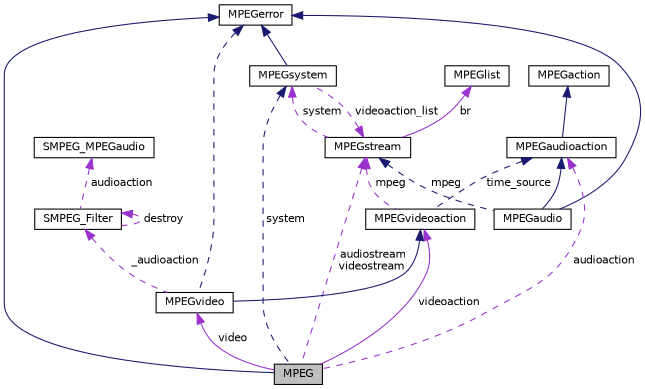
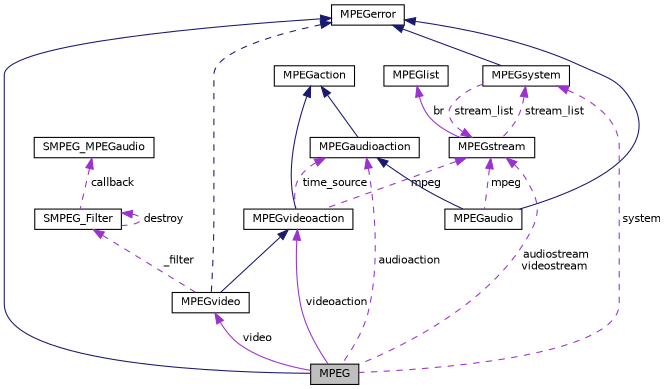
  digraph {
    node [color=black fillcolor=white fontname=Helvetica fontsize=10 shape=record style=filled]
    edge [color=darkorchid3 dir=back fontname=Helvetica fontsize=10 labelfontname=Helvetica labelfontsize=10 style=dashed]
    n1 [fillcolor=grey75 fontcolor=black height=0.2 label=MPEG width=0.4]
    n2 [height=0.2 label=MPEGerror width=0.4]
    n3 [height=0.2 label=MPEGaudio width=0.4]
    n4 [height=0.2 label=MPEGsystem width=0.4]
    n5 [height=0.2 label=MPEGvideo width=0.4]
    n6 [height=0.2 label=MPEGstream width=0.4]
    n7 [height=0.2 label=MPEGaudioaction width=0.4]
    n8 [height=0.2 label=MPEGvideoaction width=0.4]
    n9 [height=0.2 label=MPEGaction width=0.4]
    n10 [height=0.2 label=MPEGlist width=0.4]
    n11 [height=0.2 label=SMPEG_Filter width=0.4]
    n12 [height=0.2 label=SMPEG_MPEGaudio width=0.4]
    n2 -> n1 [color=midnightblue style=solid]
    n2 -> n3 [color=midnightblue style=solid]
    n2 -> n4 [color=midnightblue style=solid]
    n2 -> n5 [color=midnightblue]
-   n4 -> n1 [color=midnightblue label=" system"]
-   n4 -> n6 [label=" system"]
+   n4 -> n1 [label=" system"]
+   n4 -> n6 [label=" stream_list"]
    n5 -> n1 [label=" video" style=solid]
    n6 -> n1 [label=" audiostream\nvideostream"]
-   n6 -> n3 [color=midnightblue label=" mpeg"]
-   n6 -> n4 [label=" videoaction_list"]
+   n6 -> n3 [label=" mpeg"]
+   n6 -> n4 [label=" stream_list"]
    n6 -> n8 [label=" mpeg"]
    n7 -> n1 [label=" audioaction"]
    n7 -> n3 [color=midnightblue style=solid]
-   n7 -> n8 [color=midnightblue label=" time_source"]
+   n7 -> n8 [label=" time_source"]
    n8 -> n1 [label=" videoaction" style=solid]
    n8 -> n5 [color=midnightblue style=solid]
    n9 -> n7 [color=midnightblue style=solid]
+   n9 -> n8 [color=midnightblue style=solid]
    n10 -> n6 [label=" br" style=solid]
-   n11 -> n5 [label=" _audioaction"]
+   n11 -> n5 [label=" _filter"]
    n11 -> n11 [label=" destroy"]
-   n12 -> n11 [label=" audioaction"]
+   n12 -> n11 [label=" callback"]
  }
